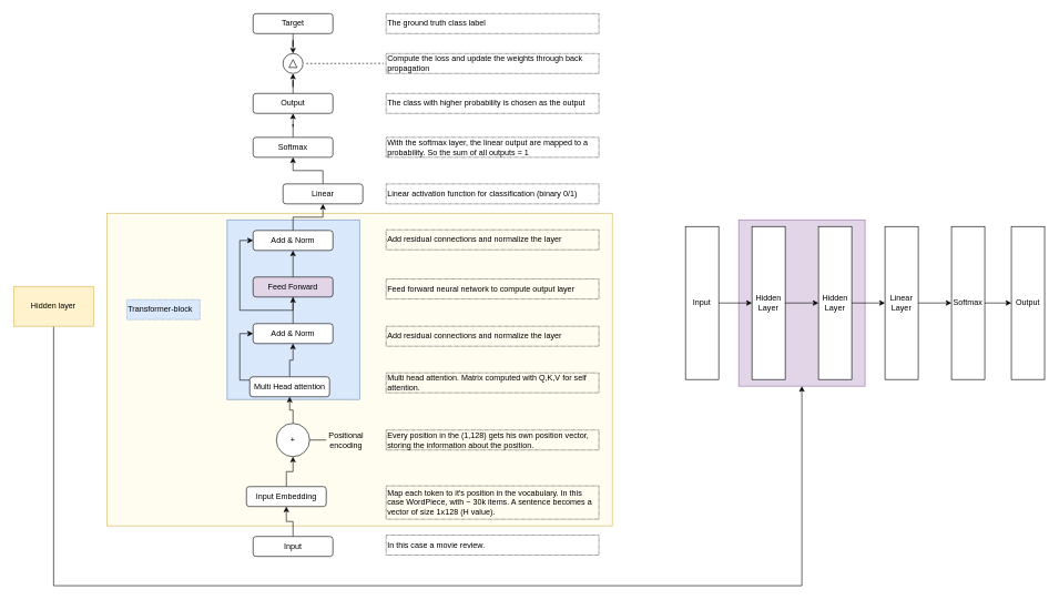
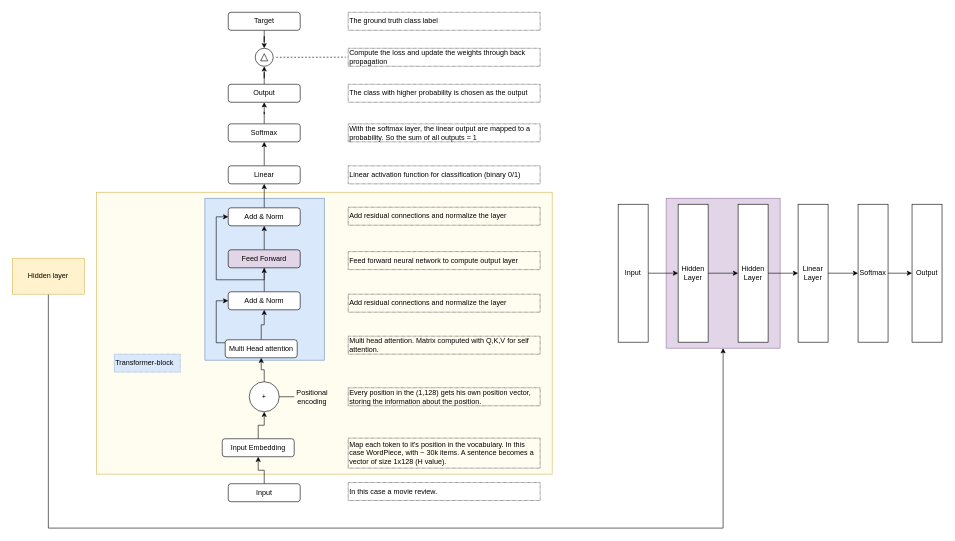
  <mxCell id="0" />
  <mxCell id="1" value="Untitled Layer" parent="0" />
  <mxCell id="2" value="" style="rounded=0;whiteSpace=wrap;html=1;fillColor=#FFFCF0;strokeColor=#d6b656;" vertex="1" parent="1"><mxGeometry x="160" y="320" width="760" height="470" as="geometry" /></mxCell>
  <mxCell id="3" style="edgeStyle=orthogonalEdgeStyle;rounded=0;orthogonalLoop=1;jettySize=auto;html=1;entryX=0.5;entryY=1;entryDx=0;entryDy=0;" edge="1" parent="1" source="4" target="5"><mxGeometry relative="1" as="geometry"><Array as="points"><mxPoint x="80" y="880" /><mxPoint x="1205" y="880" /></Array></mxGeometry></mxCell>
  <mxCell id="4" value="Hidden layer" style="rounded=0;whiteSpace=wrap;html=1;fillColor=#fff2cc;strokeColor=#d6b656;" vertex="1" parent="1"><mxGeometry x="20" y="430" width="120" height="60" as="geometry" /></mxCell>
  <mxCell id="5" value="" style="rounded=0;whiteSpace=wrap;html=1;fillColor=#e1d5e7;strokeColor=#9673a6;" vertex="1" parent="1"><mxGeometry x="1110" y="330" width="190" height="250" as="geometry" /></mxCell>
  <mxCell id="6" value="" style="edgeStyle=orthogonalEdgeStyle;rounded=0;orthogonalLoop=1;jettySize=auto;html=1;" edge="1" parent="1" source="7" target="9"><mxGeometry relative="1" as="geometry" /></mxCell>
  <mxCell id="7" value="Linear Layer" style="rounded=0;whiteSpace=wrap;html=1;" vertex="1" parent="1"><mxGeometry x="1330" y="340" width="50" height="230" as="geometry" /></mxCell>
  <mxCell id="8" value="" style="edgeStyle=orthogonalEdgeStyle;rounded=0;orthogonalLoop=1;jettySize=auto;html=1;" edge="1" parent="1" source="9" target="10"><mxGeometry relative="1" as="geometry" /></mxCell>
  <mxCell id="9" value="Softmax" style="rounded=0;whiteSpace=wrap;html=1;" vertex="1" parent="1"><mxGeometry x="1430" y="340" width="50" height="230" as="geometry" /></mxCell>
  <mxCell id="10" value="Output" style="rounded=0;whiteSpace=wrap;html=1;" vertex="1" parent="1"><mxGeometry x="1520" y="340" width="50" height="230" as="geometry" /></mxCell>
  <mxCell id="11" value="Untitled Layer" parent="0" />
  <mxCell id="12" value="" style="rounded=0;whiteSpace=wrap;html=1;fillColor=#dae8fc;strokeColor=#6c8ebf;" vertex="1" parent="11"><mxGeometry x="341" y="330" width="199" height="270" as="geometry" /></mxCell>
  <mxCell id="13" parent="0" />
  <mxCell id="14" value="" style="edgeStyle=orthogonalEdgeStyle;rounded=0;orthogonalLoop=1;jettySize=auto;html=1;" edge="1" parent="13" source="15" target="37"><mxGeometry relative="1" as="geometry" /></mxCell>
  <mxCell id="15" value="Softmax" style="rounded=1;whiteSpace=wrap;html=1;" vertex="1" parent="13"><mxGeometry x="379.91" y="206" width="120" height="30" as="geometry" /></mxCell>
  <mxCell id="16" value="" style="edgeStyle=orthogonalEdgeStyle;rounded=0;orthogonalLoop=1;jettySize=auto;html=1;" edge="1" parent="13" source="17" target="15"><mxGeometry relative="1" as="geometry" /></mxCell>
- <mxCell id="17" value="Linear" style="rounded=1;whiteSpace=wrap;html=1;" vertex="1" parent="13"><mxGeometry x="424.91" y="276" width="120" height="30" as="geometry" /></mxCell>
+ <mxCell id="17" value="Linear" style="rounded=1;whiteSpace=wrap;html=1;" vertex="1" parent="13"><mxGeometry x="379.91" y="276" width="120" height="30" as="geometry" /></mxCell>
  <mxCell id="18" value="" style="edgeStyle=orthogonalEdgeStyle;rounded=0;orthogonalLoop=1;jettySize=auto;html=1;" edge="1" parent="13" source="19" target="17"><mxGeometry relative="1" as="geometry" /></mxCell>
  <mxCell id="19" value="Add &amp;amp; Norm" style="rounded=1;whiteSpace=wrap;html=1;" vertex="1" parent="13"><mxGeometry x="379.91" y="346" width="120" height="30" as="geometry" /></mxCell>
  <mxCell id="20" value="" style="edgeStyle=orthogonalEdgeStyle;rounded=0;orthogonalLoop=1;jettySize=auto;html=1;" edge="1" parent="13" source="22" target="19"><mxGeometry relative="1" as="geometry" /></mxCell>
  <mxCell id="21" style="edgeStyle=orthogonalEdgeStyle;rounded=0;orthogonalLoop=1;jettySize=auto;html=1;entryX=0;entryY=0.5;entryDx=0;entryDy=0;" edge="1" parent="13" source="22" target="19"><mxGeometry relative="1" as="geometry"><Array as="points"><mxPoint x="439.91" y="466" /><mxPoint x="359.91" y="466" /><mxPoint x="359.91" y="361" /></Array></mxGeometry></mxCell>
  <mxCell id="22" value="Feed Forward" style="rounded=1;whiteSpace=wrap;html=1;fillColor=#e1d5e7;" vertex="1" parent="13"><mxGeometry x="379.91" y="416" width="120" height="30" as="geometry" /></mxCell>
  <mxCell id="23" value="" style="edgeStyle=orthogonalEdgeStyle;rounded=0;orthogonalLoop=1;jettySize=auto;html=1;" edge="1" parent="13" source="24" target="22"><mxGeometry relative="1" as="geometry" /></mxCell>
  <mxCell id="24" value="Add &amp;amp; Norm" style="rounded=1;whiteSpace=wrap;html=1;" vertex="1" parent="13"><mxGeometry x="379.91" y="486" width="120" height="30" as="geometry" /></mxCell>
  <mxCell id="25" value="" style="edgeStyle=orthogonalEdgeStyle;rounded=0;orthogonalLoop=1;jettySize=auto;html=1;" edge="1" source="27" target="24" parent="13"><mxGeometry relative="1" as="geometry" /></mxCell>
  <mxCell id="26" style="edgeStyle=orthogonalEdgeStyle;rounded=0;orthogonalLoop=1;jettySize=auto;html=1;entryX=0;entryY=0.5;entryDx=0;entryDy=0;" edge="1" source="27" target="24" parent="13"><mxGeometry relative="1" as="geometry"><Array as="points"><mxPoint x="359.91" y="571" /><mxPoint x="359.91" y="501" /></Array></mxGeometry></mxCell>
  <mxCell id="27" value="Multi Head attention" style="rounded=1;whiteSpace=wrap;html=1;" vertex="1" parent="13"><mxGeometry x="374.91" y="566" width="120" height="30" as="geometry" /></mxCell>
  <mxCell id="28" value="" style="edgeStyle=orthogonalEdgeStyle;rounded=0;orthogonalLoop=1;jettySize=auto;html=1;" edge="1" parent="13" source="29" target="27"><mxGeometry relative="1" as="geometry" /></mxCell>
  <mxCell id="29" value="+" style="ellipse;whiteSpace=wrap;html=1;aspect=fixed;" vertex="1" parent="13"><mxGeometry x="414.91" y="636" width="50" height="50" as="geometry" /></mxCell>
  <mxCell id="30" value="Positional&lt;div&gt;encoding&lt;/div&gt;" style="text;html=1;align=center;verticalAlign=middle;whiteSpace=wrap;rounded=0;" vertex="1" parent="13"><mxGeometry x="489.91" y="646" width="60" height="30" as="geometry" /></mxCell>
  <mxCell id="31" value="" style="endArrow=none;html=1;rounded=0;entryX=0;entryY=0.5;entryDx=0;entryDy=0;exitX=1;exitY=0.5;exitDx=0;exitDy=0;" edge="1" parent="13" source="29" target="30"><mxGeometry width="50" height="50" relative="1" as="geometry"><mxPoint x="429.91" y="576" as="sourcePoint" /><mxPoint x="479.91" y="526" as="targetPoint" /></mxGeometry></mxCell>
  <mxCell id="32" value="" style="edgeStyle=orthogonalEdgeStyle;rounded=0;orthogonalLoop=1;jettySize=auto;html=1;" edge="1" parent="13" source="33" target="29"><mxGeometry relative="1" as="geometry" /></mxCell>
  <mxCell id="33" value="Input Embedding" style="rounded=1;whiteSpace=wrap;html=1;" vertex="1" parent="13"><mxGeometry x="369.91" y="731" width="120" height="30" as="geometry" /></mxCell>
  <mxCell id="34" value="" style="edgeStyle=orthogonalEdgeStyle;rounded=0;orthogonalLoop=1;jettySize=auto;html=1;" edge="1" parent="13" source="35" target="33"><mxGeometry relative="1" as="geometry" /></mxCell>
  <mxCell id="35" value="Input" style="rounded=1;whiteSpace=wrap;html=1;" vertex="1" parent="13"><mxGeometry x="379.91" y="806" width="120" height="30" as="geometry" /></mxCell>
  <mxCell id="36" value="" style="edgeStyle=orthogonalEdgeStyle;rounded=0;orthogonalLoop=1;jettySize=auto;html=1;" edge="1" parent="13" source="37" target="43"><mxGeometry relative="1" as="geometry" /></mxCell>
  <mxCell id="37" value="Output" style="rounded=1;whiteSpace=wrap;html=1;" vertex="1" parent="13"><mxGeometry x="379.91" y="140" width="120" height="30" as="geometry" /></mxCell>
  <mxCell id="38" value="With the softmax layer, the linear output are mapped to a probability. So the sum of all outputs = 1" style="text;html=1;align=left;verticalAlign=middle;whiteSpace=wrap;rounded=0;strokeColor=default;dashed=1;dashPattern=1 1;" vertex="1" parent="13"><mxGeometry x="579.91" y="206" width="320" height="30" as="geometry" /></mxCell>
  <mxCell id="39" value="Every position in the (1,128) gets his own position vector, storing the information about the position." style="text;html=1;align=left;verticalAlign=middle;whiteSpace=wrap;rounded=0;strokeColor=default;dashed=1;dashPattern=1 1;" vertex="1" parent="13"><mxGeometry x="579.91" y="646" width="320" height="30" as="geometry" /></mxCell>
  <mxCell id="40" value="Linear activation function for classification (binary 0/1)" style="text;html=1;align=left;verticalAlign=middle;whiteSpace=wrap;rounded=0;strokeColor=default;dashed=1;dashPattern=1 1;" vertex="1" parent="13"><mxGeometry x="579.91" y="276" width="320" height="30" as="geometry" /></mxCell>
  <mxCell id="41" value="" style="edgeStyle=orthogonalEdgeStyle;rounded=0;orthogonalLoop=1;jettySize=auto;html=1;" edge="1" parent="13" source="42" target="43"><mxGeometry relative="1" as="geometry" /></mxCell>
  <mxCell id="42" value="Target" style="rounded=1;whiteSpace=wrap;html=1;" vertex="1" parent="13"><mxGeometry x="379.91" y="20" width="120" height="30" as="geometry" /></mxCell>
  <mxCell id="43" value="" style="verticalLabelPosition=bottom;shadow=0;dashed=0;align=center;html=1;verticalAlign=top;shape=mxgraph.electrical.abstract.delta;" vertex="1" parent="13"><mxGeometry x="424.91" y="80" width="30" height="30" as="geometry" /></mxCell>
  <mxCell id="44" value="" style="endArrow=none;dashed=1;html=1;rounded=0;entryX=-0.013;entryY=0.494;entryDx=0;entryDy=0;entryPerimeter=0;" edge="1" parent="13"><mxGeometry width="50" height="50" relative="1" as="geometry"><mxPoint x="460" y="95" as="sourcePoint" /><mxPoint x="575.75" y="94.82" as="targetPoint" /></mxGeometry></mxCell>
  <mxCell id="45" value="Multi head attention. Matrix computed with Q,K,V for self attention." style="text;html=1;align=left;verticalAlign=middle;whiteSpace=wrap;rounded=0;strokeColor=default;dashed=1;dashPattern=1 1;" vertex="1" parent="13"><mxGeometry x="579.91" y="560" width="320" height="30" as="geometry" /></mxCell>
  <mxCell id="46" value="Add residual connections and normalize the layer" style="text;html=1;align=left;verticalAlign=middle;whiteSpace=wrap;rounded=0;strokeColor=default;dashed=1;dashPattern=1 1;" vertex="1" parent="13"><mxGeometry x="579.91" y="345" width="320" height="30" as="geometry" /></mxCell>
  <mxCell id="47" value="Add residual connections and normalize the layer" style="text;html=1;align=left;verticalAlign=middle;whiteSpace=wrap;rounded=0;strokeColor=default;dashed=1;dashPattern=1 1;" vertex="1" parent="13"><mxGeometry x="579.91" y="490" width="320" height="30" as="geometry" /></mxCell>
  <mxCell id="48" value="Feed forward neural network to compute output layer" style="text;html=1;align=left;verticalAlign=middle;whiteSpace=wrap;rounded=0;strokeColor=default;dashed=1;dashPattern=1 1;" vertex="1" parent="13"><mxGeometry x="579.91" y="419" width="320" height="30" as="geometry" /></mxCell>
  <mxCell id="49" value="Map each token to it's position in the vocabulary. In this case WordPiece, with ~ 30k items. A sentence becomes a vector of size 1x128 (H value)." style="text;html=1;align=left;verticalAlign=middle;whiteSpace=wrap;rounded=0;strokeColor=default;dashed=1;dashPattern=1 1;" vertex="1" parent="13"><mxGeometry x="579.91" y="730" width="320" height="50" as="geometry" /></mxCell>
  <mxCell id="50" value="In this case a movie review." style="text;html=1;align=left;verticalAlign=middle;whiteSpace=wrap;rounded=0;strokeColor=default;dashed=1;dashPattern=1 1;" vertex="1" parent="13"><mxGeometry x="579.91" y="804" width="320" height="30" as="geometry" /></mxCell>
  <mxCell id="51" value="The class with higher probability is chosen as the output" style="text;html=1;align=left;verticalAlign=middle;whiteSpace=wrap;rounded=0;strokeColor=default;dashed=1;dashPattern=1 1;" vertex="1" parent="13"><mxGeometry x="579.91" y="140" width="320" height="30" as="geometry" /></mxCell>
  <mxCell id="52" value="The ground truth class label" style="text;html=1;align=left;verticalAlign=middle;whiteSpace=wrap;rounded=0;strokeColor=default;dashed=1;dashPattern=1 1;" vertex="1" parent="13"><mxGeometry x="579.91" y="20" width="320" height="30" as="geometry" /></mxCell>
  <mxCell id="53" value="Compute the loss and update the weights through back propagation" style="text;html=1;align=left;verticalAlign=middle;whiteSpace=wrap;rounded=0;strokeColor=default;dashed=1;dashPattern=1 1;" vertex="1" parent="13"><mxGeometry x="579.91" y="80" width="320" height="30" as="geometry" /></mxCell>
- <mxCell id="54" value="Transformer-block" style="text;html=1;align=left;verticalAlign=middle;whiteSpace=wrap;rounded=0;strokeColor=#6c8ebf;dashed=1;dashPattern=1 1;fillColor=#dae8fc;" vertex="1" parent="13"><mxGeometry x="190" y="450" width="110" height="30" as="geometry" /></mxCell>
+ <mxCell id="54" value="Transformer-block" style="text;html=1;align=left;verticalAlign=middle;whiteSpace=wrap;rounded=0;strokeColor=#6c8ebf;dashed=1;dashPattern=1 1;fillColor=#dae8fc;" vertex="1" parent="13"><mxGeometry x="190" y="590" width="110" height="30" as="geometry" /></mxCell>
  <mxCell id="55" value="Untitled Layer" parent="0" />
  <mxCell id="56" value="" style="edgeStyle=orthogonalEdgeStyle;rounded=0;orthogonalLoop=1;jettySize=auto;html=1;" edge="1" parent="55" source="57" target="59"><mxGeometry relative="1" as="geometry" /></mxCell>
  <mxCell id="57" value="Input" style="rounded=0;whiteSpace=wrap;html=1;" vertex="1" parent="55"><mxGeometry x="1030" y="340" width="50" height="230" as="geometry" /></mxCell>
  <mxCell id="58" value="" style="edgeStyle=orthogonalEdgeStyle;rounded=0;orthogonalLoop=1;jettySize=auto;html=1;" edge="1" parent="55" source="59" target="61"><mxGeometry relative="1" as="geometry" /></mxCell>
  <mxCell id="59" value="Hidden&lt;div&gt;Layer&lt;/div&gt;" style="rounded=0;whiteSpace=wrap;html=1;" vertex="1" parent="55"><mxGeometry x="1130" y="340" width="50" height="230" as="geometry" /></mxCell>
  <mxCell id="60" value="" style="edgeStyle=orthogonalEdgeStyle;rounded=0;orthogonalLoop=1;jettySize=auto;html=1;" edge="1" parent="55" source="61" target="7"><mxGeometry relative="1" as="geometry" /></mxCell>
  <mxCell id="61" value="Hidden&lt;div&gt;Layer&lt;/div&gt;" style="rounded=0;whiteSpace=wrap;html=1;" vertex="1" parent="55"><mxGeometry x="1230" y="340" width="50" height="230" as="geometry" /></mxCell>
